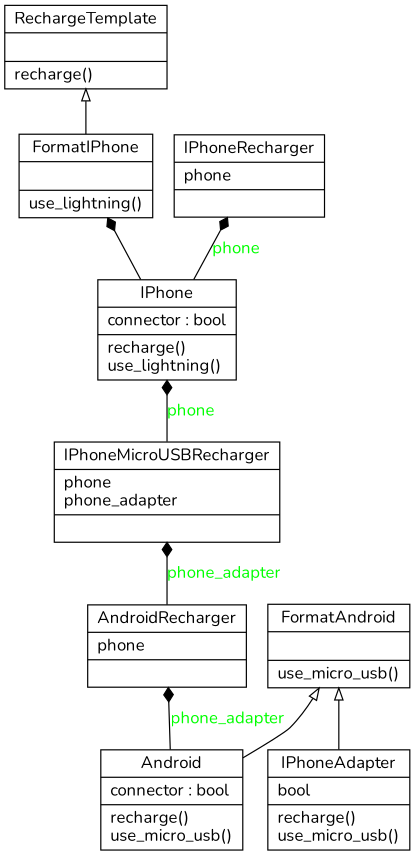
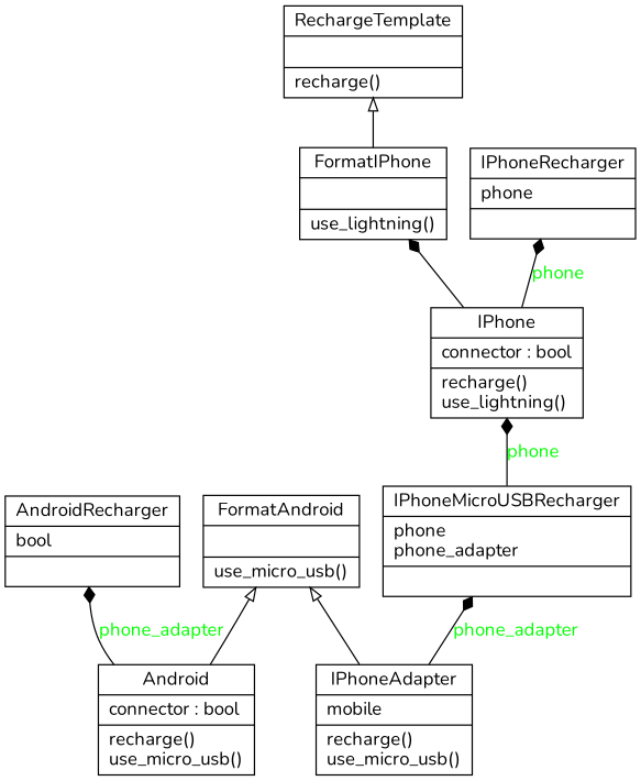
  digraph {
    fontname=Nunito
    rankdir=BT
    node [fontname=Nunito shape=record]
    edge [arrowhead=diamond arrowtail=none fontname=Nunito]
    n1 [label="{Android|connector : bool\l|recharge()\luse_micro_usb()\l}"]
-   n2 [label="{AndroidRecharger|phone\l|}"]
+   n2 [label="{AndroidRecharger|bool\l|}"]
    n3 [label="{FormatAndroid|\l|use_micro_usb()\l}"]
    n4 [label="{RechargeTemplate|\l|recharge()\l}"]
    n5 [label="{FormatIPhone|\l|use_lightning()\l}"]
    n6 [label="{IPhone|connector : bool\l|recharge()\luse_lightning()\l}"]
    n7 [label="{IPhoneRecharger|phone\l|}"]
    n8 [label="{IPhoneMicroUSBRecharger|phone\lphone_adapter\l|}"]
-   n9 [label="{IPhoneAdapter|bool\l|recharge()\luse_micro_usb()\l}"]
+   n9 [label="{IPhoneAdapter|mobile\l|recharge()\luse_micro_usb()\l}"]
    n1 -> n2 [fontcolor=green label=phone_adapter style=solid]
    n1 -> n3 [arrowhead=empty]
    n5 -> n4 [arrowhead=empty]
    n6 -> n5
    n6 -> n7 [fontcolor=green label=phone style=solid]
    n8 -> n6 [fontcolor=green label=phone style=solid]
    n9 -> n3 [arrowhead=empty]
-   n2 -> n8 [fontcolor=green label=phone_adapter style=solid]
+   n9 -> n8 [fontcolor=green label=phone_adapter style=solid]
  }
